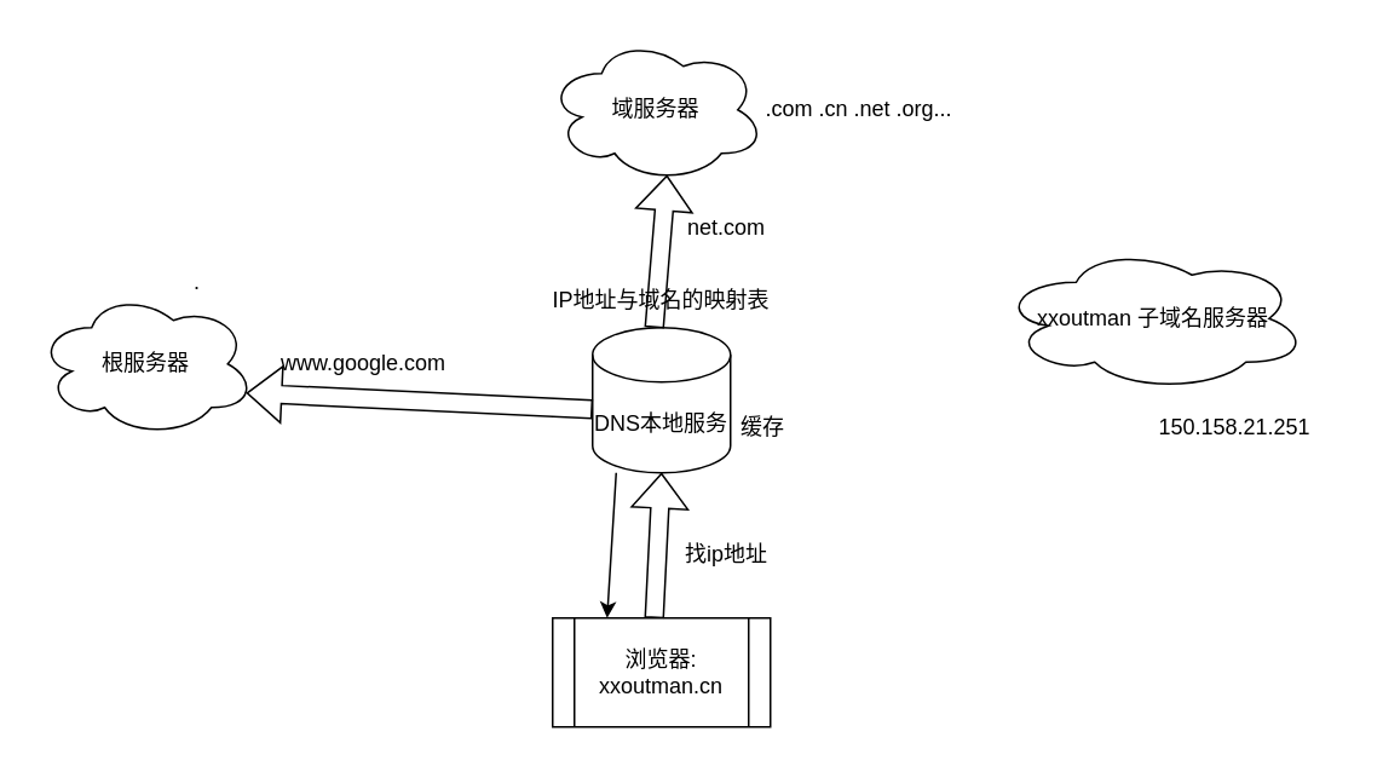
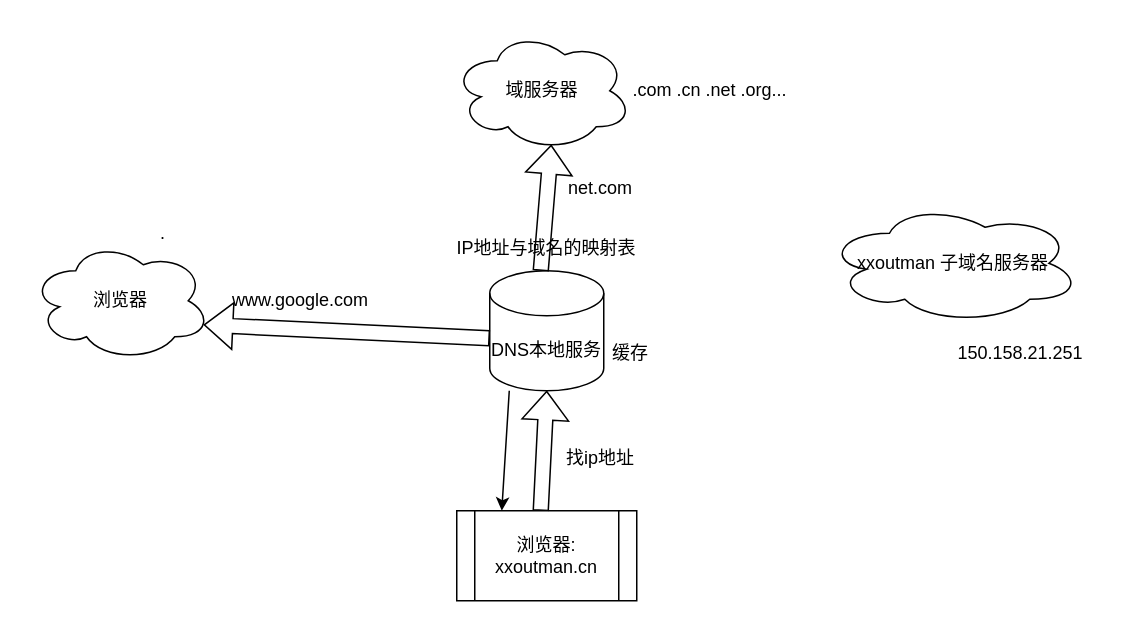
  <mxCell id="0" />
  <mxCell id="1" parent="0" />
  <mxCell id="2" value="浏览器:&lt;br&gt;xxoutman.cn" style="shape=process;whiteSpace=wrap;html=1;backgroundOutline=1;" vertex="1" parent="1"><mxGeometry x="304" y="340" width="120" height="60" as="geometry" /></mxCell>
  <mxCell id="3" value="DNS本地服务" style="shape=cylinder3;whiteSpace=wrap;html=1;boundedLbl=1;backgroundOutline=1;size=15;" vertex="1" parent="1"><mxGeometry x="326" y="180" width="76" height="80" as="geometry" /></mxCell>
  <mxCell id="4" value="" style="shape=flexArrow;endArrow=classic;html=1;rounded=0;entryX=0.5;entryY=1;entryDx=0;entryDy=0;entryPerimeter=0;" edge="1" parent="1" target="3"><mxGeometry width="50" height="50" relative="1" as="geometry"><mxPoint x="360" y="340" as="sourcePoint" /><mxPoint x="410" y="290" as="targetPoint" /></mxGeometry></mxCell>
  <mxCell id="5" value="找ip地址" style="text;html=1;strokeColor=none;fillColor=none;align=center;verticalAlign=middle;whiteSpace=wrap;rounded=0;" vertex="1" parent="1"><mxGeometry x="370" y="290" width="60" height="30" as="geometry" /></mxCell>
  <mxCell id="6" value="IP地址与域名的映射表" style="text;html=1;strokeColor=none;fillColor=none;align=center;verticalAlign=middle;whiteSpace=wrap;rounded=0;" vertex="1" parent="1"><mxGeometry x="301" y="150" width="126" height="30" as="geometry" /></mxCell>
- <mxCell id="7" value="根服务器" style="ellipse;shape=cloud;whiteSpace=wrap;html=1;" vertex="1" parent="1"><mxGeometry x="20" y="160" width="120" height="80" as="geometry" /></mxCell>
+ <mxCell id="7" value="浏览器" style="ellipse;shape=cloud;whiteSpace=wrap;html=1;" vertex="1" parent="1"><mxGeometry x="20" y="160" width="120" height="80" as="geometry" /></mxCell>
  <mxCell id="8" value="" style="shape=flexArrow;endArrow=classic;html=1;rounded=0;entryX=0.96;entryY=0.7;entryDx=0;entryDy=0;entryPerimeter=0;" edge="1" parent="1" target="7"><mxGeometry width="50" height="50" relative="1" as="geometry"><mxPoint x="326" y="225" as="sourcePoint" /><mxPoint x="376" y="175" as="targetPoint" /></mxGeometry></mxCell>
  <mxCell id="9" value="www.google.com" style="text;html=1;strokeColor=none;fillColor=none;align=center;verticalAlign=middle;whiteSpace=wrap;rounded=0;" vertex="1" parent="1"><mxGeometry x="170" y="185" width="60" height="30" as="geometry" /></mxCell>
  <mxCell id="10" value="域服务器" style="ellipse;shape=cloud;whiteSpace=wrap;html=1;" vertex="1" parent="1"><mxGeometry x="301" y="20" width="120" height="80" as="geometry" /></mxCell>
  <mxCell id="11" value=".com .cn .net .org..." style="text;html=1;strokeColor=none;fillColor=none;align=center;verticalAlign=middle;whiteSpace=wrap;rounded=0;" vertex="1" parent="1"><mxGeometry x="410" y="45" width="126" height="30" as="geometry" /></mxCell>
  <mxCell id="12" value=".&amp;nbsp;" style="text;html=1;strokeColor=none;fillColor=none;align=center;verticalAlign=middle;whiteSpace=wrap;rounded=0;" vertex="1" parent="1"><mxGeometry x="80" y="140" width="60" height="30" as="geometry" /></mxCell>
  <mxCell id="13" value="" style="shape=flexArrow;endArrow=classic;html=1;rounded=0;entryX=0.55;entryY=0.95;entryDx=0;entryDy=0;entryPerimeter=0;" edge="1" parent="1" target="10"><mxGeometry width="50" height="50" relative="1" as="geometry"><mxPoint x="360" y="180" as="sourcePoint" /><mxPoint x="410" y="130" as="targetPoint" /></mxGeometry></mxCell>
  <mxCell id="14" value="net.com" style="text;html=1;strokeColor=none;fillColor=none;align=center;verticalAlign=middle;whiteSpace=wrap;rounded=0;" vertex="1" parent="1"><mxGeometry x="370" y="110" width="60" height="30" as="geometry" /></mxCell>
  <mxCell id="15" value="&lt;span style=&quot;&quot;&gt;xxoutman 子域名服务器&lt;/span&gt;" style="ellipse;shape=cloud;whiteSpace=wrap;html=1;" vertex="1" parent="1"><mxGeometry x="550" y="135" width="170" height="80" as="geometry" /></mxCell>
  <mxCell id="16" value="150.158.21.251" style="text;html=1;strokeColor=none;fillColor=none;align=center;verticalAlign=middle;whiteSpace=wrap;rounded=0;" vertex="1" parent="1"><mxGeometry x="620" y="220" width="120" height="30" as="geometry" /></mxCell>
  <mxCell id="17" value="" style="endArrow=classic;html=1;rounded=0;entryX=0.25;entryY=0;entryDx=0;entryDy=0;" edge="1" parent="1" target="2"><mxGeometry width="50" height="50" relative="1" as="geometry"><mxPoint x="339" y="260" as="sourcePoint" /><mxPoint x="389" y="210" as="targetPoint" /></mxGeometry></mxCell>
  <mxCell id="18" value="缓存" style="text;html=1;strokeColor=none;fillColor=none;align=center;verticalAlign=middle;whiteSpace=wrap;rounded=0;" vertex="1" parent="1"><mxGeometry x="390" y="220" width="60" height="30" as="geometry" /></mxCell>
